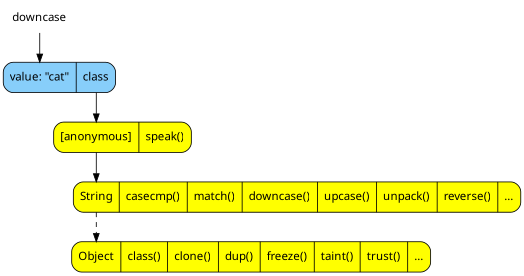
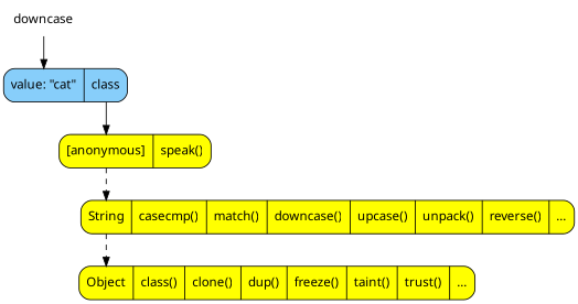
  digraph {
    fontname="Noto Sans"
    rankdir=TB
    node [fillcolor=yellow fontname="Noto Sans" shape=Mrecord style=filled]
    edge [fontname="Noto Sans" headport=__self__ tailport=__self__]
    n1 [fillcolor=white label=downcase shape=none style=""]
    n2 [fillcolor=lightskyblue label="<value>value: \"cat\"|<class>class"]
    n3 [label="<__self__>[anonymous]|speak()"]
    n4 [label="<__self__>String|casecmp()|match()|downcase()|upcase()|unpack()|reverse()|…"]
    n5 [label="<__self__>Object|class()|clone()|dup()|freeze()|taint()|trust()|…"]
    n1 -> n2 [headport=value]
    n2 -> n3 [tailport=class]
-   n3 -> n4 [style=solid]
+   n3 -> n4 [style=dashed]
    n4 -> n5 [style=dashed]
  }
